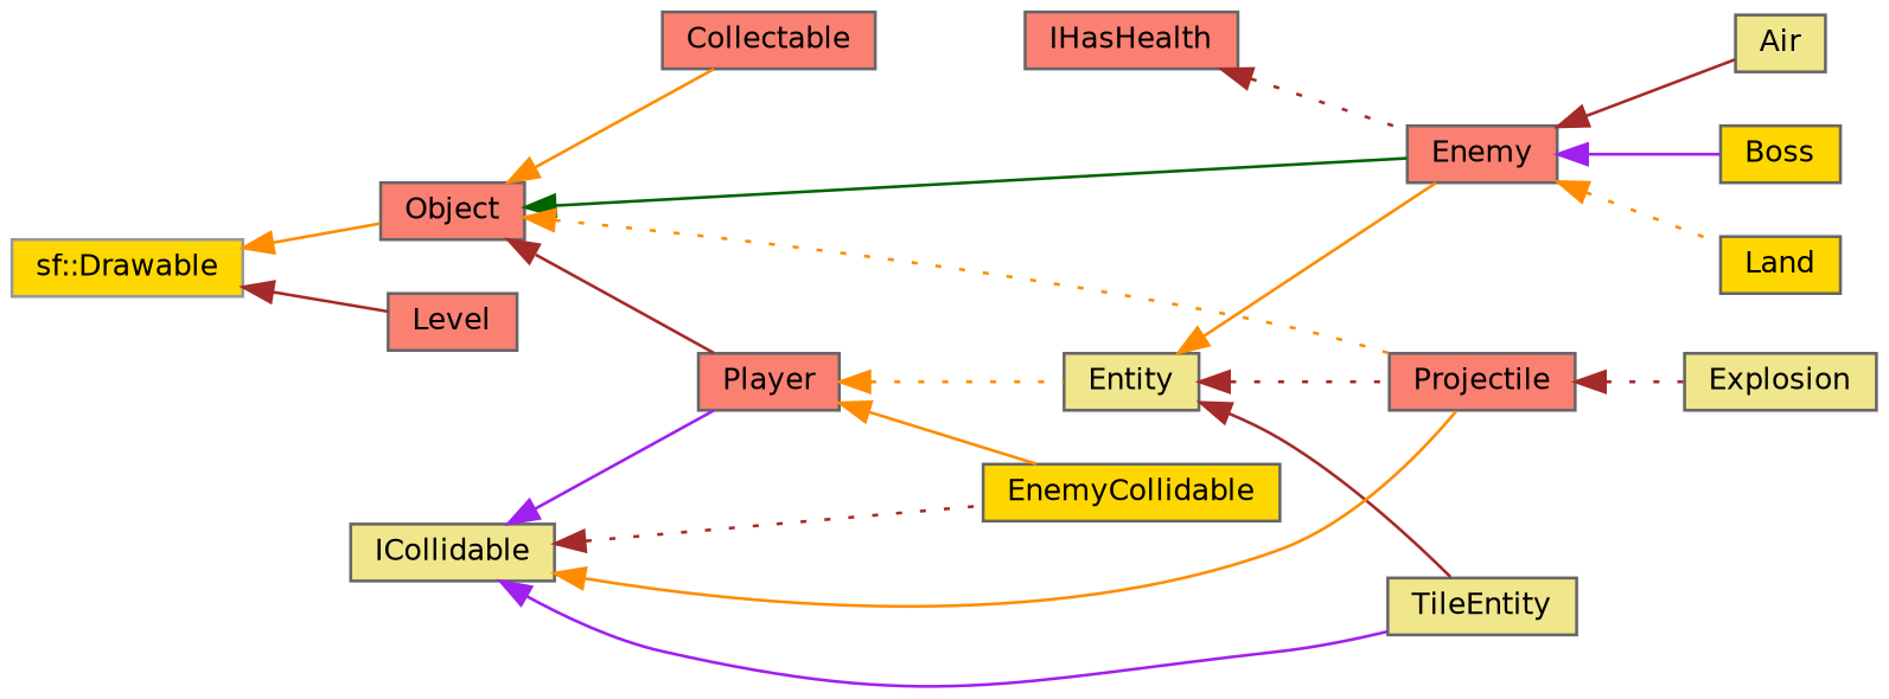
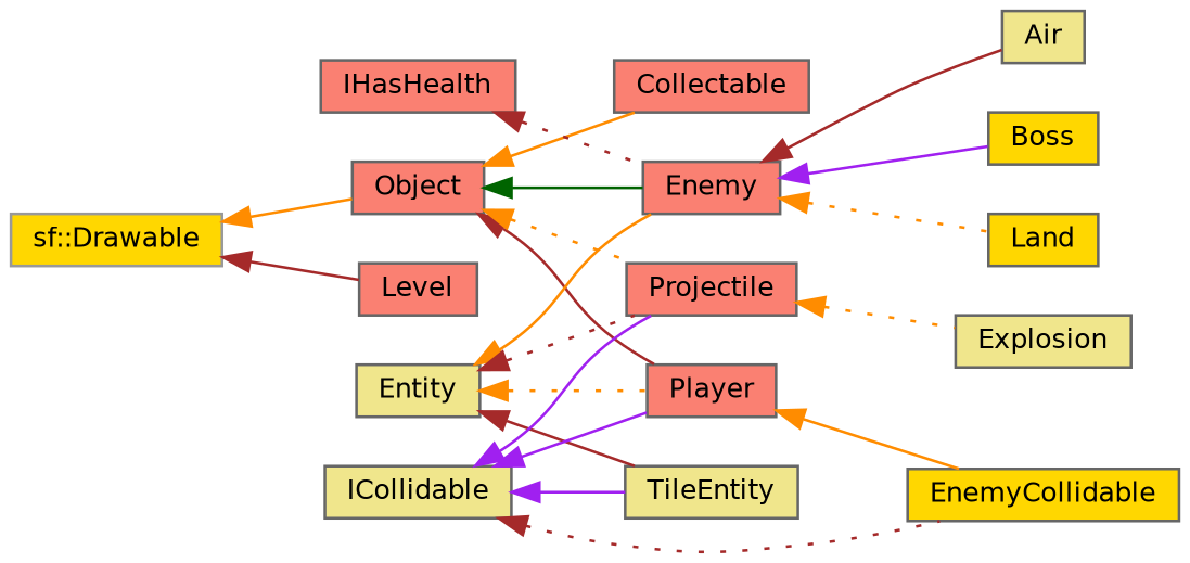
  digraph {
    rankdir=LR
    node [color=grey40 fillcolor=salmon fontname=Helvetica fontsize=10 shape=box style=filled]
    edge [color=darkorange dir=back fontname=Helvetica fontsize=10 labelfontname=Helvetica labelfontsize=10 style=solid]
    n1 [color=grey60 fillcolor=gold height=0.2 label="sf::Drawable" width=0.4]
    n2 [height=0.2 label=Level width=0.4]
    n3 [height=0.2 label=Object width=0.4]
    n4 [height=0.2 label=Collectable width=0.4]
    n5 [height=0.2 label=Enemy width=0.4]
    n6 [height=0.2 label=Player width=0.4]
    n7 [height=0.2 label=Projectile width=0.4]
    n8 [fillcolor=khaki height=0.2 label=Air width=0.4]
    n9 [fillcolor=gold height=0.2 label=Boss width=0.4]
    n10 [fillcolor=gold height=0.2 label=Land width=0.4]
    n11 [fillcolor=gold height=0.2 label=EnemyCollidable width=0.4]
    n12 [fillcolor=khaki height=0.2 label=Explosion width=0.4]
    n13 [fillcolor=khaki height=0.2 label=Entity width=0.4]
    n14 [fillcolor=khaki height=0.2 label=TileEntity width=0.4]
    n15 [fillcolor=khaki height=0.2 label=ICollidable width=0.4]
    n16 [height=0.2 label=IHasHealth width=0.4]
    n1 -> n2 [color=brown]
    n1 -> n3
    n3 -> n4
    n3 -> n5 [color=darkgreen]
    n3 -> n6 [color=brown]
    n3 -> n7 [style=dotted]
    n5 -> n8 [color=brown]
    n5 -> n9 [color=purple]
    n5 -> n10 [style=dotted]
    n6 -> n11
-   n7 -> n12 [color=brown style=dotted]
+   n7 -> n12 [style=dotted]
    n13 -> n5
-   n6 -> n13 [style=dotted]
+   n13 -> n6 [style=dotted]
    n13 -> n7 [color=brown style=dotted]
    n13 -> n14 [color=brown]
    n15 -> n6 [color=purple]
-   n15 -> n7
+   n15 -> n7 [color=purple]
    n15 -> n11 [color=brown style=dotted]
    n15 -> n14 [color=purple]
    n16 -> n5 [color=brown style=dotted]
  }
